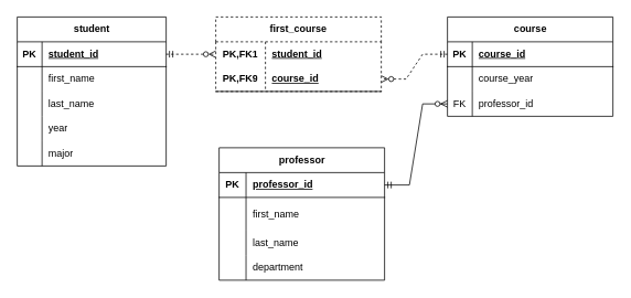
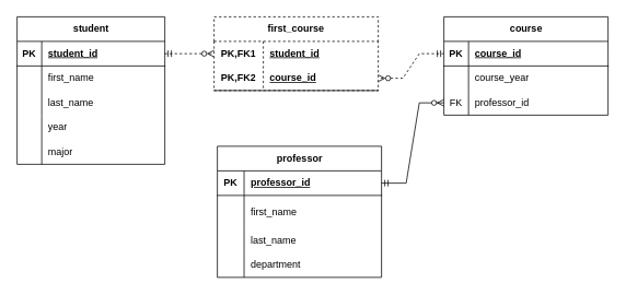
  <mxCell id="0" />
  <mxCell id="1" parent="0" />
  <mxCell id="2" value="first_course" style="shape=table;startSize=30;container=1;collapsible=1;childLayout=tableLayout;fixedRows=1;rowLines=0;fontStyle=1;align=center;resizeLast=1;html=1;whiteSpace=wrap;dashed=1;" vertex="1" parent="1"><mxGeometry x="260" y="20" width="200" height="90" as="geometry" /></mxCell>
  <mxCell id="3" value="" style="shape=tableRow;horizontal=0;startSize=0;swimlaneHead=0;swimlaneBody=0;fillColor=none;collapsible=0;dropTarget=0;points=[[0,0.5],[1,0.5]];portConstraint=eastwest;top=0;left=0;right=0;bottom=0;html=1;" vertex="1" parent="2"><mxGeometry y="30" width="200" height="30" as="geometry" /></mxCell>
  <mxCell id="4" value="PK,FK1" style="shape=partialRectangle;connectable=0;fillColor=none;top=0;left=0;bottom=0;right=0;fontStyle=1;overflow=hidden;html=1;whiteSpace=wrap;" vertex="1" parent="3"><mxGeometry width="60" height="30" as="geometry"><mxRectangle width="60" height="30" as="alternateBounds" /></mxGeometry></mxCell>
  <mxCell id="5" value="student_id" style="shape=partialRectangle;connectable=0;fillColor=none;top=0;left=0;bottom=0;right=0;align=left;spacingLeft=6;fontStyle=5;overflow=hidden;html=1;whiteSpace=wrap;" vertex="1" parent="3"><mxGeometry x="60" width="140" height="30" as="geometry"><mxRectangle width="140" height="30" as="alternateBounds" /></mxGeometry></mxCell>
  <mxCell id="6" value="" style="shape=tableRow;horizontal=0;startSize=0;swimlaneHead=0;swimlaneBody=0;fillColor=none;collapsible=0;dropTarget=0;points=[[0,0.5],[1,0.5]];portConstraint=eastwest;top=0;left=0;right=0;bottom=1;html=1;" vertex="1" parent="2"><mxGeometry y="60" width="200" height="30" as="geometry" /></mxCell>
- <mxCell id="7" value="PK,FK9" style="shape=partialRectangle;connectable=0;fillColor=none;top=0;left=0;bottom=0;right=0;fontStyle=1;overflow=hidden;html=1;whiteSpace=wrap;" vertex="1" parent="6"><mxGeometry width="60" height="30" as="geometry"><mxRectangle width="60" height="30" as="alternateBounds" /></mxGeometry></mxCell>
+ <mxCell id="7" value="PK,FK2" style="shape=partialRectangle;connectable=0;fillColor=none;top=0;left=0;bottom=0;right=0;fontStyle=1;overflow=hidden;html=1;whiteSpace=wrap;" vertex="1" parent="6"><mxGeometry width="60" height="30" as="geometry"><mxRectangle width="60" height="30" as="alternateBounds" /></mxGeometry></mxCell>
  <mxCell id="8" value="course_id" style="shape=partialRectangle;connectable=0;fillColor=none;top=0;left=0;bottom=0;right=0;align=left;spacingLeft=6;fontStyle=5;overflow=hidden;html=1;whiteSpace=wrap;" vertex="1" parent="6"><mxGeometry x="60" width="140" height="30" as="geometry"><mxRectangle width="140" height="30" as="alternateBounds" /></mxGeometry></mxCell>
  <mxCell id="9" value="student" style="shape=table;startSize=30;container=1;collapsible=1;childLayout=tableLayout;fixedRows=1;rowLines=0;fontStyle=1;align=center;resizeLast=1;html=1;" vertex="1" parent="1"><mxGeometry x="20" y="20" width="180" height="180" as="geometry" /></mxCell>
  <mxCell id="10" value="" style="shape=tableRow;horizontal=0;startSize=0;swimlaneHead=0;swimlaneBody=0;fillColor=none;collapsible=0;dropTarget=0;points=[[0,0.5],[1,0.5]];portConstraint=eastwest;top=0;left=0;right=0;bottom=1;" vertex="1" parent="9"><mxGeometry y="30" width="180" height="30" as="geometry" /></mxCell>
  <mxCell id="11" value="PK" style="shape=partialRectangle;connectable=0;fillColor=none;top=0;left=0;bottom=0;right=0;fontStyle=1;overflow=hidden;whiteSpace=wrap;html=1;" vertex="1" parent="10"><mxGeometry width="30" height="30" as="geometry"><mxRectangle width="30" height="30" as="alternateBounds" /></mxGeometry></mxCell>
  <mxCell id="12" value="student_id" style="shape=partialRectangle;connectable=0;fillColor=none;top=0;left=0;bottom=0;right=0;align=left;spacingLeft=6;fontStyle=5;overflow=hidden;whiteSpace=wrap;html=1;" vertex="1" parent="10"><mxGeometry x="30" width="150" height="30" as="geometry"><mxRectangle width="150" height="30" as="alternateBounds" /></mxGeometry></mxCell>
  <mxCell id="13" value="" style="shape=tableRow;horizontal=0;startSize=0;swimlaneHead=0;swimlaneBody=0;fillColor=none;collapsible=0;dropTarget=0;points=[[0,0.5],[1,0.5]];portConstraint=eastwest;top=0;left=0;right=0;bottom=0;" vertex="1" parent="9"><mxGeometry y="60" width="180" height="30" as="geometry" /></mxCell>
  <mxCell id="14" value="" style="shape=partialRectangle;connectable=0;fillColor=none;top=0;left=0;bottom=0;right=0;editable=1;overflow=hidden;whiteSpace=wrap;html=1;" vertex="1" parent="13"><mxGeometry width="30" height="30" as="geometry"><mxRectangle width="30" height="30" as="alternateBounds" /></mxGeometry></mxCell>
  <mxCell id="15" value="first_name" style="shape=partialRectangle;connectable=0;fillColor=none;top=0;left=0;bottom=0;right=0;align=left;spacingLeft=6;overflow=hidden;whiteSpace=wrap;html=1;" vertex="1" parent="13"><mxGeometry x="30" width="150" height="30" as="geometry"><mxRectangle width="150" height="30" as="alternateBounds" /></mxGeometry></mxCell>
  <mxCell id="16" value="" style="shape=tableRow;horizontal=0;startSize=0;swimlaneHead=0;swimlaneBody=0;fillColor=none;collapsible=0;dropTarget=0;points=[[0,0.5],[1,0.5]];portConstraint=eastwest;top=0;left=0;right=0;bottom=0;" vertex="1" parent="9"><mxGeometry y="90" width="180" height="30" as="geometry" /></mxCell>
  <mxCell id="17" value="" style="shape=partialRectangle;connectable=0;fillColor=none;top=0;left=0;bottom=0;right=0;editable=1;overflow=hidden;whiteSpace=wrap;html=1;" vertex="1" parent="16"><mxGeometry width="30" height="30" as="geometry"><mxRectangle width="30" height="30" as="alternateBounds" /></mxGeometry></mxCell>
  <mxCell id="18" value="last_name" style="shape=partialRectangle;connectable=0;fillColor=none;top=0;left=0;bottom=0;right=0;align=left;spacingLeft=6;overflow=hidden;whiteSpace=wrap;html=1;" vertex="1" parent="16"><mxGeometry x="30" width="150" height="30" as="geometry"><mxRectangle width="150" height="30" as="alternateBounds" /></mxGeometry></mxCell>
  <mxCell id="19" value="" style="shape=tableRow;horizontal=0;startSize=0;swimlaneHead=0;swimlaneBody=0;fillColor=none;collapsible=0;dropTarget=0;points=[[0,0.5],[1,0.5]];portConstraint=eastwest;top=0;left=0;right=0;bottom=0;" vertex="1" parent="9"><mxGeometry y="120" width="180" height="30" as="geometry" /></mxCell>
  <mxCell id="20" value="" style="shape=partialRectangle;connectable=0;fillColor=none;top=0;left=0;bottom=0;right=0;editable=1;overflow=hidden;whiteSpace=wrap;html=1;" vertex="1" parent="19"><mxGeometry width="30" height="30" as="geometry"><mxRectangle width="30" height="30" as="alternateBounds" /></mxGeometry></mxCell>
  <mxCell id="21" value="year" style="shape=partialRectangle;connectable=0;fillColor=none;top=0;left=0;bottom=0;right=0;align=left;spacingLeft=6;overflow=hidden;whiteSpace=wrap;html=1;" vertex="1" parent="19"><mxGeometry x="30" width="150" height="30" as="geometry"><mxRectangle width="150" height="30" as="alternateBounds" /></mxGeometry></mxCell>
  <mxCell id="22" style="shape=tableRow;horizontal=0;startSize=0;swimlaneHead=0;swimlaneBody=0;fillColor=none;collapsible=0;dropTarget=0;points=[[0,0.5],[1,0.5]];portConstraint=eastwest;top=0;left=0;right=0;bottom=0;" vertex="1" parent="9"><mxGeometry y="150" width="180" height="30" as="geometry" /></mxCell>
  <mxCell id="23" style="shape=partialRectangle;connectable=0;fillColor=none;top=0;left=0;bottom=0;right=0;editable=1;overflow=hidden;whiteSpace=wrap;html=1;" vertex="1" parent="22"><mxGeometry width="30" height="30" as="geometry"><mxRectangle width="30" height="30" as="alternateBounds" /></mxGeometry></mxCell>
  <mxCell id="24" value="major" style="shape=partialRectangle;connectable=0;fillColor=none;top=0;left=0;bottom=0;right=0;align=left;spacingLeft=6;overflow=hidden;whiteSpace=wrap;html=1;" vertex="1" parent="22"><mxGeometry x="30" width="150" height="30" as="geometry"><mxRectangle width="150" height="30" as="alternateBounds" /></mxGeometry></mxCell>
  <mxCell id="25" value="course" style="shape=table;startSize=30;container=1;collapsible=1;childLayout=tableLayout;fixedRows=1;rowLines=0;fontStyle=1;align=center;resizeLast=1;html=1;" vertex="1" parent="1"><mxGeometry x="540" y="20" width="200" height="120" as="geometry" /></mxCell>
  <mxCell id="26" value="" style="shape=tableRow;horizontal=0;startSize=0;swimlaneHead=0;swimlaneBody=0;fillColor=none;collapsible=0;dropTarget=0;points=[[0,0.5],[1,0.5]];portConstraint=eastwest;top=0;left=0;right=0;bottom=1;" vertex="1" parent="25"><mxGeometry y="30" width="200" height="30" as="geometry" /></mxCell>
  <mxCell id="27" value="PK" style="shape=partialRectangle;connectable=0;fillColor=none;top=0;left=0;bottom=0;right=0;fontStyle=1;overflow=hidden;whiteSpace=wrap;html=1;" vertex="1" parent="26"><mxGeometry width="30" height="30" as="geometry"><mxRectangle width="30" height="30" as="alternateBounds" /></mxGeometry></mxCell>
  <mxCell id="28" value="course_id" style="shape=partialRectangle;connectable=0;fillColor=none;top=0;left=0;bottom=0;right=0;align=left;spacingLeft=6;fontStyle=5;overflow=hidden;whiteSpace=wrap;html=1;" vertex="1" parent="26"><mxGeometry x="30" width="170" height="30" as="geometry"><mxRectangle width="170" height="30" as="alternateBounds" /></mxGeometry></mxCell>
  <mxCell id="29" value="" style="shape=tableRow;horizontal=0;startSize=0;swimlaneHead=0;swimlaneBody=0;fillColor=none;collapsible=0;dropTarget=0;points=[[0,0.5],[1,0.5]];portConstraint=eastwest;top=0;left=0;right=0;bottom=0;" vertex="1" parent="25"><mxGeometry y="60" width="200" height="30" as="geometry" /></mxCell>
  <mxCell id="30" value="" style="shape=partialRectangle;connectable=0;fillColor=none;top=0;left=0;bottom=0;right=0;editable=1;overflow=hidden;whiteSpace=wrap;html=1;" vertex="1" parent="29"><mxGeometry width="30" height="30" as="geometry"><mxRectangle width="30" height="30" as="alternateBounds" /></mxGeometry></mxCell>
  <mxCell id="31" value="course_year" style="shape=partialRectangle;connectable=0;fillColor=none;top=0;left=0;bottom=0;right=0;align=left;spacingLeft=6;overflow=hidden;whiteSpace=wrap;html=1;" vertex="1" parent="29"><mxGeometry x="30" width="170" height="30" as="geometry"><mxRectangle width="170" height="30" as="alternateBounds" /></mxGeometry></mxCell>
  <mxCell id="32" value="" style="shape=tableRow;horizontal=0;startSize=0;swimlaneHead=0;swimlaneBody=0;fillColor=none;collapsible=0;dropTarget=0;points=[[0,0.5],[1,0.5]];portConstraint=eastwest;top=0;left=0;right=0;bottom=0;" vertex="1" parent="25"><mxGeometry y="90" width="200" height="30" as="geometry" /></mxCell>
  <mxCell id="33" value="FK" style="shape=partialRectangle;connectable=0;fillColor=none;top=0;left=0;bottom=0;right=0;editable=1;overflow=hidden;whiteSpace=wrap;html=1;" vertex="1" parent="32"><mxGeometry width="30" height="30" as="geometry"><mxRectangle width="30" height="30" as="alternateBounds" /></mxGeometry></mxCell>
  <mxCell id="34" value="professor_id" style="shape=partialRectangle;connectable=0;fillColor=none;top=0;left=0;bottom=0;right=0;align=left;spacingLeft=6;overflow=hidden;whiteSpace=wrap;html=1;" vertex="1" parent="32"><mxGeometry x="30" width="170" height="30" as="geometry"><mxRectangle width="170" height="30" as="alternateBounds" /></mxGeometry></mxCell>
  <mxCell id="35" value="professor" style="shape=table;startSize=30;container=1;collapsible=1;childLayout=tableLayout;fixedRows=1;rowLines=0;fontStyle=1;align=center;resizeLast=1;html=1;" vertex="1" parent="1"><mxGeometry x="264" y="178" width="200" height="160" as="geometry" /></mxCell>
  <mxCell id="36" value="" style="shape=tableRow;horizontal=0;startSize=0;swimlaneHead=0;swimlaneBody=0;fillColor=none;collapsible=0;dropTarget=0;points=[[0,0.5],[1,0.5]];portConstraint=eastwest;top=0;left=0;right=0;bottom=1;" vertex="1" parent="35"><mxGeometry y="30" width="200" height="30" as="geometry" /></mxCell>
  <mxCell id="37" value="PK" style="shape=partialRectangle;connectable=0;fillColor=none;top=0;left=0;bottom=0;right=0;fontStyle=1;overflow=hidden;whiteSpace=wrap;html=1;" vertex="1" parent="36"><mxGeometry width="32.55" height="30" as="geometry"><mxRectangle width="32.55" height="30" as="alternateBounds" /></mxGeometry></mxCell>
  <mxCell id="38" value="professor_id" style="shape=partialRectangle;connectable=0;fillColor=none;top=0;left=0;bottom=0;right=0;align=left;spacingLeft=6;fontStyle=5;overflow=hidden;whiteSpace=wrap;html=1;" vertex="1" parent="36"><mxGeometry x="32.55" width="167.45" height="30" as="geometry"><mxRectangle width="167.45" height="30" as="alternateBounds" /></mxGeometry></mxCell>
  <mxCell id="39" value="" style="shape=tableRow;horizontal=0;startSize=0;swimlaneHead=0;swimlaneBody=0;fillColor=none;collapsible=0;dropTarget=0;points=[[0,0.5],[1,0.5]];portConstraint=eastwest;top=0;left=0;right=0;bottom=0;" vertex="1" parent="35"><mxGeometry y="60" width="200" height="40" as="geometry" /></mxCell>
  <mxCell id="40" value="" style="shape=partialRectangle;connectable=0;fillColor=none;top=0;left=0;bottom=0;right=0;editable=1;overflow=hidden;whiteSpace=wrap;html=1;" vertex="1" parent="39"><mxGeometry width="32.55" height="40" as="geometry"><mxRectangle width="32.55" height="40" as="alternateBounds" /></mxGeometry></mxCell>
  <mxCell id="41" value="first_name" style="shape=partialRectangle;connectable=0;fillColor=none;top=0;left=0;bottom=0;right=0;align=left;spacingLeft=6;overflow=hidden;whiteSpace=wrap;html=1;" vertex="1" parent="39"><mxGeometry x="32.55" width="167.45" height="40" as="geometry"><mxRectangle width="167.45" height="40" as="alternateBounds" /></mxGeometry></mxCell>
  <mxCell id="42" value="" style="shape=tableRow;horizontal=0;startSize=0;swimlaneHead=0;swimlaneBody=0;fillColor=none;collapsible=0;dropTarget=0;points=[[0,0.5],[1,0.5]];portConstraint=eastwest;top=0;left=0;right=0;bottom=0;" vertex="1" parent="35"><mxGeometry y="100" width="200" height="30" as="geometry" /></mxCell>
  <mxCell id="43" value="" style="shape=partialRectangle;connectable=0;fillColor=none;top=0;left=0;bottom=0;right=0;editable=1;overflow=hidden;whiteSpace=wrap;html=1;" vertex="1" parent="42"><mxGeometry width="32.55" height="30" as="geometry"><mxRectangle width="32.55" height="30" as="alternateBounds" /></mxGeometry></mxCell>
  <mxCell id="44" value="last_name" style="shape=partialRectangle;connectable=0;fillColor=none;top=0;left=0;bottom=0;right=0;align=left;spacingLeft=6;overflow=hidden;whiteSpace=wrap;html=1;" vertex="1" parent="42"><mxGeometry x="32.55" width="167.45" height="30" as="geometry"><mxRectangle width="167.45" height="30" as="alternateBounds" /></mxGeometry></mxCell>
  <mxCell id="45" value="" style="shape=tableRow;horizontal=0;startSize=0;swimlaneHead=0;swimlaneBody=0;fillColor=none;collapsible=0;dropTarget=0;points=[[0,0.5],[1,0.5]];portConstraint=eastwest;top=0;left=0;right=0;bottom=0;" vertex="1" parent="35"><mxGeometry y="130" width="200" height="30" as="geometry" /></mxCell>
  <mxCell id="46" value="" style="shape=partialRectangle;connectable=0;fillColor=none;top=0;left=0;bottom=0;right=0;editable=1;overflow=hidden;whiteSpace=wrap;html=1;" vertex="1" parent="45"><mxGeometry width="32.55" height="30" as="geometry"><mxRectangle width="32.55" height="30" as="alternateBounds" /></mxGeometry></mxCell>
  <mxCell id="47" value="department" style="shape=partialRectangle;connectable=0;fillColor=none;top=0;left=0;bottom=0;right=0;align=left;spacingLeft=6;overflow=hidden;whiteSpace=wrap;html=1;" vertex="1" parent="45"><mxGeometry x="32.55" width="167.45" height="30" as="geometry"><mxRectangle width="167.45" height="30" as="alternateBounds" /></mxGeometry></mxCell>
  <mxCell id="48" value="" style="edgeStyle=entityRelationEdgeStyle;fontSize=12;html=1;endArrow=ERzeroToMany;startArrow=ERmandOne;rounded=0;exitX=1;exitY=0.5;exitDx=0;exitDy=0;entryX=0;entryY=0.5;entryDx=0;entryDy=0;" edge="1" parent="1" source="36" target="32"><mxGeometry width="100" height="100" relative="1" as="geometry"><mxPoint x="658" y="213" as="sourcePoint" /><mxPoint x="582" y="311" as="targetPoint" /></mxGeometry></mxCell>
  <mxCell id="49" value="" style="edgeStyle=entityRelationEdgeStyle;fontSize=12;html=1;endArrow=ERzeroToMany;startArrow=ERmandOne;rounded=0;exitX=1;exitY=0.5;exitDx=0;exitDy=0;dashed=1;" edge="1" parent="1" source="10" target="3"><mxGeometry width="100" height="100" relative="1" as="geometry"><mxPoint x="270" y="260" as="sourcePoint" /><mxPoint x="270" y="360" as="targetPoint" /></mxGeometry></mxCell>
  <mxCell id="50" value="" style="edgeStyle=entityRelationEdgeStyle;fontSize=12;html=1;endArrow=ERzeroToMany;startArrow=ERmandOne;rounded=0;exitX=0;exitY=0.5;exitDx=0;exitDy=0;entryX=1;entryY=0.5;entryDx=0;entryDy=0;dashed=1;" edge="1" parent="1" source="26" target="6"><mxGeometry width="100" height="100" relative="1" as="geometry"><mxPoint x="375" y="240" as="sourcePoint" /><mxPoint x="435" y="240" as="targetPoint" /></mxGeometry></mxCell>
